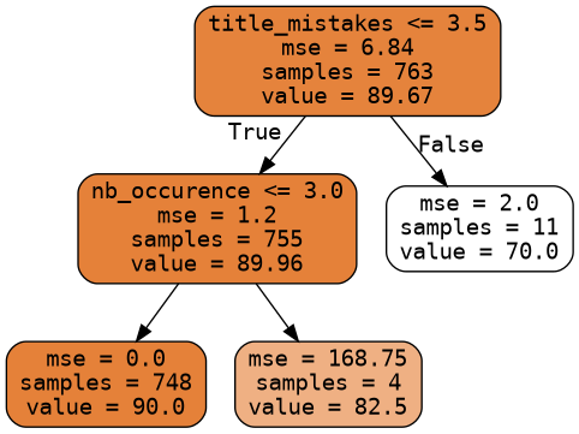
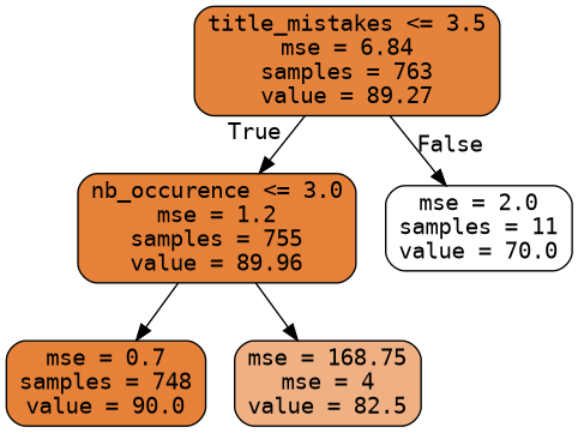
  digraph {
    fontname="DejaVu Sans Mono"
    node [color=black fillcolor="#e58139" fontname="DejaVu Sans Mono" shape=box style="filled, rounded"]
    edge [fontname="DejaVu Sans Mono"]
-   n1 [fillcolor="#e5833c" label="title_mistakes <= 3.5\nmse = 6.84\nsamples = 763\nvalue = 89.67"]
+   n1 [fillcolor="#e5833c" label="title_mistakes <= 3.5\nmse = 6.84\nsamples = 763\nvalue = 89.27"]
    n2 [label="nb_occurence <= 3.0\nmse = 1.2\nsamples = 755\nvalue = 89.96"]
    n3 [fillcolor="#ffffff" label="mse = 2.0\nsamples = 11\nvalue = 70.0"]
-   n4 [label="mse = 0.0\nsamples = 748\nvalue = 90.0"]
-   n5 [fillcolor="#efb083" label="mse = 168.75\nsamples = 4\nvalue = 82.5"]
+   n4 [label="mse = 0.7\nsamples = 748\nvalue = 90.0"]
+   n5 [fillcolor="#efb083" label="mse = 168.75\nmse = 4\nvalue = 82.5"]
    n1 -> n2 [headlabel=True labelangle=45 labeldistance=2.5]
    n1 -> n3 [headlabel=False labelangle=-45 labeldistance=2.5]
    n2 -> n4
    n2 -> n5
  }
